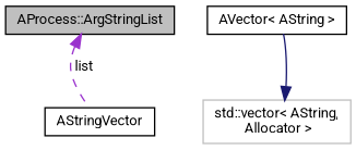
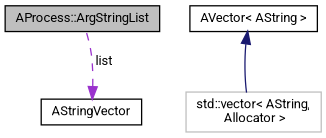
  digraph {
    fontname=Roboto
    node [color=black fillcolor=white fontname=Roboto fontsize=10 shape=record style=filled]
    edge [dir=back fontname=Roboto fontsize=10 labelfontname=Helvetica labelfontsize=10]
    n1 [fillcolor=grey75 fontcolor=black height=0.2 label="AProcess::ArgStringList" width=0.4]
    n2 [height=0.2 label=AStringVector width=0.4]
    n3 [height=0.2 label="AVector\< AString \>" width=0.4]
    n4 [color=grey75 height=0.2 label="std::vector\< AString,\l Allocator \>" width=0.4]
-   n1 -> n2 [color=darkorchid3 label=" list" style=dashed]
-   n4 -> n3 [color=midnightblue style=solid]
+   n2 -> n1 [color=darkorchid3 label=" list" style=dashed]
+   n3 -> n4 [color=midnightblue style=solid]
  }
